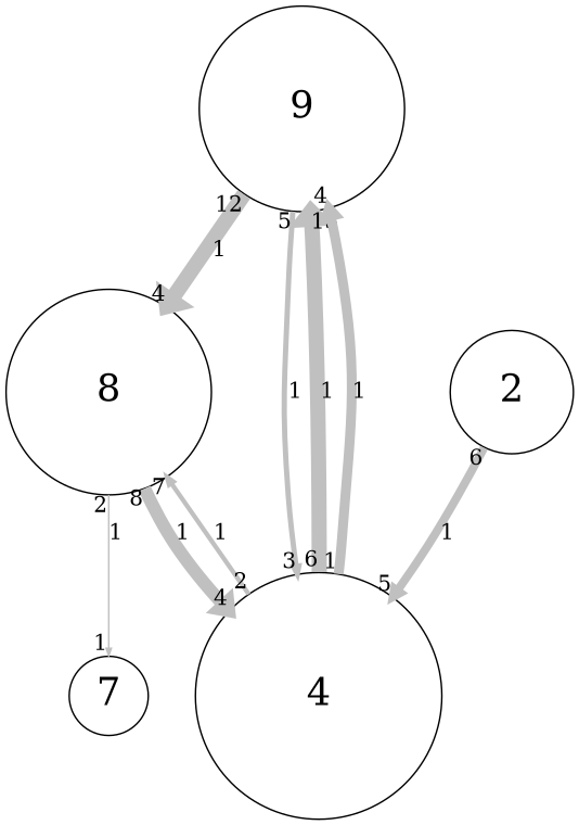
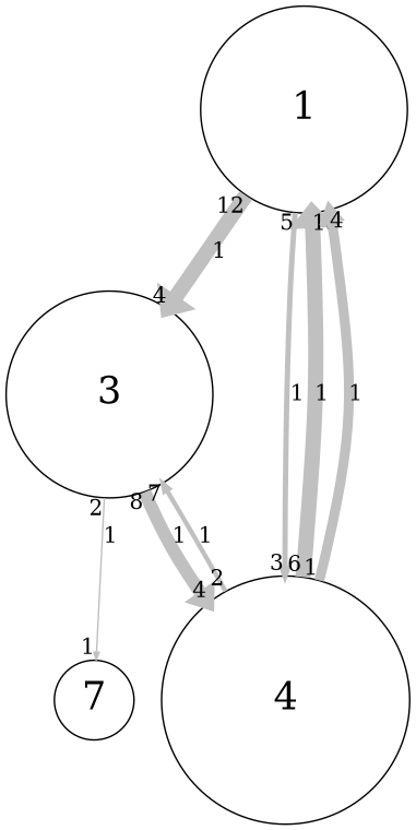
  digraph {
    rankdir=TB
    scale=1
    splines=spline
    node [fontsize=25 shape=circle]
    edge [arrowsize=0.5 capacity=1 color=grey from_pd=1 headlabel=4 penwidth=10.0 pt=1 splines=true taillabel=2 to_pd=3]
-   n1 [height=1.875 label=9 width=1.875]
-   n2 [height=1.875 label=8 width=1.875]
+   n1 [height=1.875 label=1 width=1.875]
+   n2 [height=1.875 label=3 width=1.875]
    n3 [height=2.25 label=4 width=2.25]
-   n4 [height=1.125 label=2 width=1.125]
    n5 [height=0.71693 label=7 width=0.71693]
    n1 -> n2 [from_pd=11 label=1 taillabel=12]
    n1 -> n3 [from_pd=4 headlabel=3 label=1 penwidth=3.5 pt=14 taillabel=5 to_pd=2]
    n2 -> n3 [from_pd=7 label=1 penwidth=8.5 pt=4 taillabel=8]
    n2 -> n5 [headlabel=1 label=1 penwidth=1.0 pt=19 to_pd=0]
    n3 -> n1 [from_pd=5 headlabel=13 label=1 taillabel=6 to_pd=12]
    n3 -> n1 [from_pd=0 label=1 penwidth=6.5 pt=8 taillabel=1]
    n3 -> n2 [headlabel=7 label=1 penwidth=3.0 pt=15 to_pd=6]
-   n4 -> n3 [from_pd=5 headlabel=5 label=1 penwidth=5.5 pt=10 taillabel=6 to_pd=4]
  }
